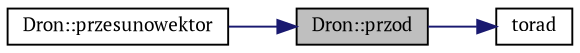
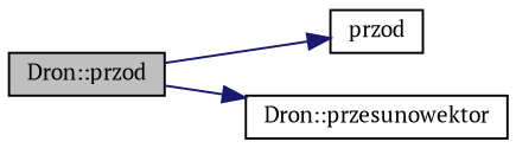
  digraph {
    fontname="PT Serif"
    rankdir=LR
    node [color=black fillcolor=white fontname="PT Serif" fontsize=10 shape=record style=filled]
    edge [color=midnightblue fontname="PT Serif" fontsize=10 labelfontname=Helvetica labelfontsize=10 style=solid]
    n1 [fillcolor=grey75 fontcolor=black height=0.2 label="Dron::przod" width=0.4]
-   n2 [height=0.2 label=torad width=0.4]
+   n2 [height=0.2 label=przod width=0.4]
    n3 [height=0.2 label="Dron::przesunowektor" width=0.4]
    n1 -> n2
-   n3 -> n1
+   n1 -> n3
  }
